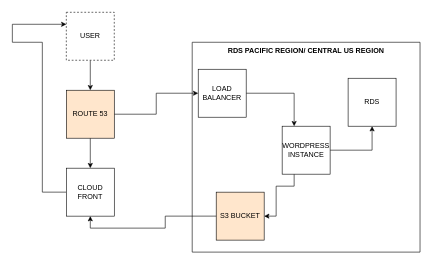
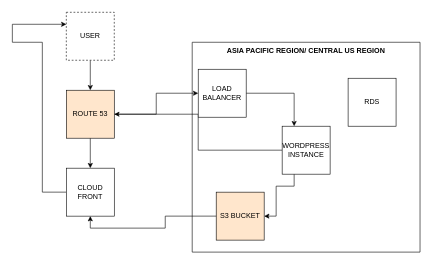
  <mxCell id="0" />
  <mxCell id="1" parent="0" />
- <mxCell id="2" value="RDS PACIFIC REGION/ CENTRAL US REGION" style="swimlane;startSize=0;verticalAlign=top;" vertex="1" parent="1"><mxGeometry x="320" y="70" width="380" height="350" as="geometry" /></mxCell>
+ <mxCell id="2" value="ASIA PACIFIC REGION/ CENTRAL US REGION" style="swimlane;startSize=0;verticalAlign=top;" vertex="1" parent="1"><mxGeometry x="320" y="70" width="380" height="350" as="geometry" /></mxCell>
  <mxCell id="3" value="S3 BUCKET" style="whiteSpace=wrap;html=1;aspect=fixed;fillColor=#ffe6cc;" vertex="1" parent="2"><mxGeometry x="40" y="250" width="80" height="80" as="geometry" /></mxCell>
- <mxCell id="4" style="edgeStyle=orthogonalEdgeStyle;rounded=0;orthogonalLoop=1;jettySize=auto;html=1;entryX=0.5;entryY=1;entryDx=0;entryDy=0;" edge="1" parent="2" source="6" target="7"><mxGeometry relative="1" as="geometry" /></mxCell>
+ <mxCell id="4" style="edgeStyle=orthogonalEdgeStyle;rounded=0;orthogonalLoop=1;jettySize=auto;html=1;" edge="1" parent="2" source="6" target="16"><mxGeometry relative="1" as="geometry" /></mxCell>
  <mxCell id="5" style="edgeStyle=orthogonalEdgeStyle;rounded=0;orthogonalLoop=1;jettySize=auto;html=1;entryX=1;entryY=0.5;entryDx=0;entryDy=0;" edge="1" parent="2" source="6" target="3"><mxGeometry relative="1" as="geometry"><Array as="points"><mxPoint x="170" y="240" /><mxPoint x="140" y="240" /><mxPoint x="140" y="290" /></Array></mxGeometry></mxCell>
  <mxCell id="6" value="WORDPRESS INSTANCE" style="whiteSpace=wrap;html=1;aspect=fixed;" vertex="1" parent="2"><mxGeometry x="150" y="140" width="80" height="80" as="geometry" /></mxCell>
  <mxCell id="7" value="RDS" style="whiteSpace=wrap;html=1;aspect=fixed;" vertex="1" parent="2"><mxGeometry x="260" y="60" width="80" height="80" as="geometry" /></mxCell>
  <mxCell id="8" style="edgeStyle=orthogonalEdgeStyle;rounded=0;orthogonalLoop=1;jettySize=auto;html=1;entryX=0.25;entryY=0;entryDx=0;entryDy=0;" edge="1" parent="2" source="9" target="6"><mxGeometry relative="1" as="geometry" /></mxCell>
  <mxCell id="9" value="LOAD BALANCER" style="whiteSpace=wrap;html=1;aspect=fixed;" vertex="1" parent="2"><mxGeometry x="10" y="45" width="80" height="80" as="geometry" /></mxCell>
  <mxCell id="10" value="" style="edgeStyle=orthogonalEdgeStyle;rounded=0;orthogonalLoop=1;jettySize=auto;html=1;" edge="1" parent="1" source="11" target="16"><mxGeometry relative="1" as="geometry" /></mxCell>
  <mxCell id="11" value="USER" style="whiteSpace=wrap;html=1;aspect=fixed;dashed=1;" vertex="1" parent="1"><mxGeometry x="110" y="20" width="80" height="80" as="geometry" /></mxCell>
  <mxCell id="12" style="edgeStyle=orthogonalEdgeStyle;rounded=0;orthogonalLoop=1;jettySize=auto;html=1;entryX=0;entryY=0.25;entryDx=0;entryDy=0;" edge="1" parent="1" source="13" target="11"><mxGeometry relative="1" as="geometry"><mxPoint x="20" y="40" as="targetPoint" /><Array as="points"><mxPoint x="70" y="320" /><mxPoint x="70" y="70" /><mxPoint x="20" y="70" /><mxPoint x="20" y="40" /></Array></mxGeometry></mxCell>
  <mxCell id="13" value="CLOUD FRONT" style="whiteSpace=wrap;html=1;aspect=fixed;" vertex="1" parent="1"><mxGeometry x="110" y="280" width="80" height="80" as="geometry" /></mxCell>
  <mxCell id="14" value="" style="edgeStyle=orthogonalEdgeStyle;rounded=0;orthogonalLoop=1;jettySize=auto;html=1;" edge="1" parent="1" source="16" target="13"><mxGeometry relative="1" as="geometry" /></mxCell>
  <mxCell id="15" style="edgeStyle=orthogonalEdgeStyle;rounded=0;orthogonalLoop=1;jettySize=auto;html=1;entryX=0;entryY=0.5;entryDx=0;entryDy=0;" edge="1" parent="1" source="16" target="9"><mxGeometry relative="1" as="geometry" /></mxCell>
  <mxCell id="16" value="ROUTE 53" style="whiteSpace=wrap;html=1;aspect=fixed;fillColor=#ffe6cc;" vertex="1" parent="1"><mxGeometry x="110" y="150" width="80" height="80" as="geometry" /></mxCell>
  <mxCell id="17" style="edgeStyle=orthogonalEdgeStyle;rounded=0;orthogonalLoop=1;jettySize=auto;html=1;entryX=0.5;entryY=1;entryDx=0;entryDy=0;" edge="1" parent="1" source="3" target="13"><mxGeometry relative="1" as="geometry" /></mxCell>
